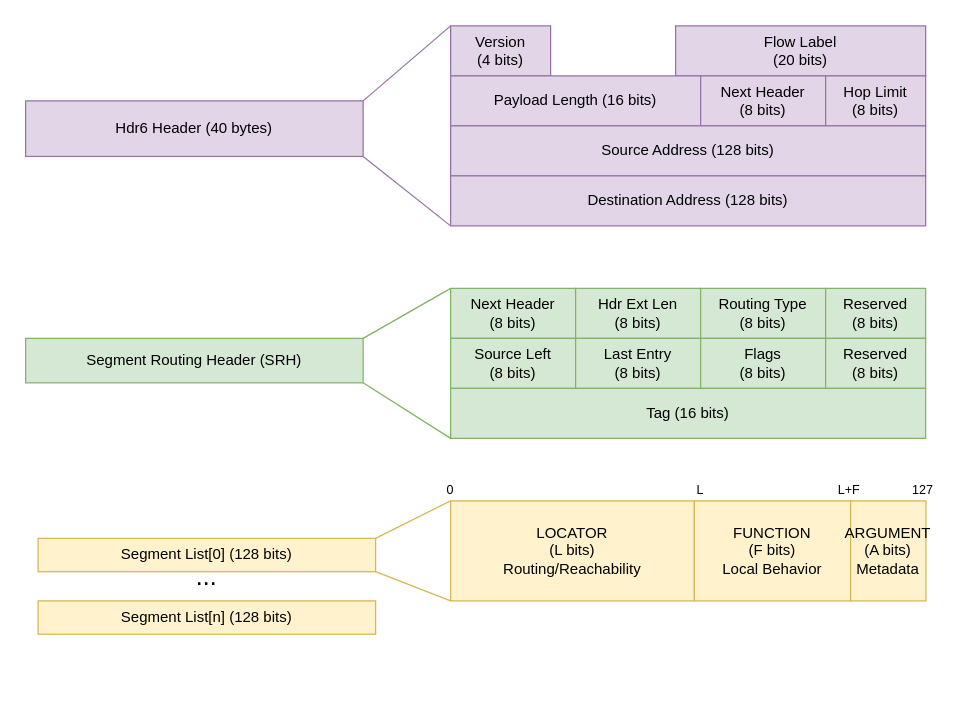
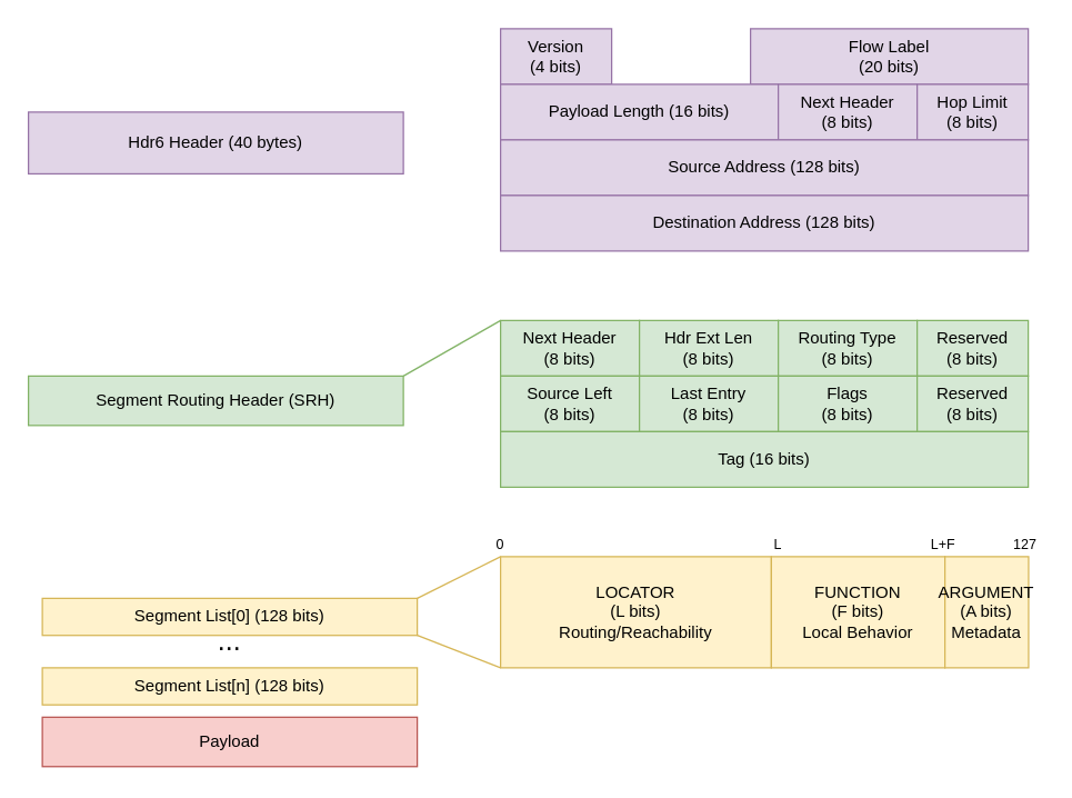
  <mxCell id="0" />
  <mxCell id="1" parent="0" />
  <mxCell id="2" value="" style="group" connectable="0" vertex="1" parent="1"><mxGeometry x="20" y="80" width="270" height="240" as="geometry" /></mxCell>
  <mxCell id="3" value="Hdr6 Header (40 bytes)" style="rounded=0;whiteSpace=wrap;html=1;fillColor=#e1d5e7;strokeColor=#9673a6;" vertex="1" parent="2"><mxGeometry width="270" height="44.444" as="geometry" /></mxCell>
  <mxCell id="4" value="Segment Routing Header (SRH)" style="rounded=0;whiteSpace=wrap;html=1;fillColor=#d5e8d4;strokeColor=#82b366;" vertex="1" parent="2"><mxGeometry y="190.003" width="270" height="35.556" as="geometry" /></mxCell>
  <mxCell id="5" value="Version&#10;(4 bits)" style="rounded=0;whiteSpace=wrap;html=1;fillColor=#e1d5e7;strokeColor=#9673a6;" vertex="1" parent="1"><mxGeometry x="360" y="20" width="80" height="40" as="geometry" /></mxCell>
  <mxCell id="6" value="Flow Label&#10;(20 bits)" style="rounded=0;whiteSpace=wrap;html=1;fillColor=#e1d5e7;strokeColor=#9673a6;" vertex="1" parent="1"><mxGeometry x="540" y="20" width="200" height="40" as="geometry" /></mxCell>
  <mxCell id="7" value="Payload Length (16 bits)" style="rounded=0;whiteSpace=wrap;html=1;fillColor=#e1d5e7;strokeColor=#9673a6;" vertex="1" parent="1"><mxGeometry x="360" y="60" width="200" height="40" as="geometry" /></mxCell>
  <mxCell id="8" value="Next Header&#10;(8 bits)" style="rounded=0;whiteSpace=wrap;html=1;fillColor=#e1d5e7;strokeColor=#9673a6;" vertex="1" parent="1"><mxGeometry x="560" y="60" width="100" height="40" as="geometry" /></mxCell>
  <mxCell id="9" value="Hop Limit&#10;(8 bits)" style="rounded=0;whiteSpace=wrap;html=1;fillColor=#e1d5e7;strokeColor=#9673a6;" vertex="1" parent="1"><mxGeometry x="660" y="60" width="80" height="40" as="geometry" /></mxCell>
  <mxCell id="10" value="Source Address (128 bits)" style="rounded=0;whiteSpace=wrap;html=1;fillColor=#e1d5e7;strokeColor=#9673a6;" vertex="1" parent="1"><mxGeometry x="360" y="100" width="380" height="40" as="geometry" /></mxCell>
  <mxCell id="11" value="Destination Address (128 bits)" style="rounded=0;whiteSpace=wrap;html=1;fillColor=#e1d5e7;strokeColor=#9673a6;" vertex="1" parent="1"><mxGeometry x="360" y="140" width="380" height="40" as="geometry" /></mxCell>
  <mxCell id="12" value="Next Header&#10;(8 bits)" style="rounded=0;whiteSpace=wrap;html=1;fillColor=#d5e8d4;strokeColor=#82b366;" vertex="1" parent="1"><mxGeometry x="360" y="230" width="100" height="40" as="geometry" /></mxCell>
  <mxCell id="13" value="Hdr Ext Len&#10;(8 bits)" style="rounded=0;whiteSpace=wrap;html=1;fillColor=#d5e8d4;strokeColor=#82b366;" vertex="1" parent="1"><mxGeometry x="460" y="230" width="100" height="40" as="geometry" /></mxCell>
  <mxCell id="14" value="Routing Type&#10;(8 bits)" style="rounded=0;whiteSpace=wrap;html=1;fillColor=#d5e8d4;strokeColor=#82b366;" vertex="1" parent="1"><mxGeometry x="560" y="230" width="100" height="40" as="geometry" /></mxCell>
  <mxCell id="15" value="Reserved&#10;(8 bits)" style="rounded=0;whiteSpace=wrap;html=1;fillColor=#d5e8d4;strokeColor=#82b366;" vertex="1" parent="1"><mxGeometry x="660" y="230" width="80" height="40" as="geometry" /></mxCell>
  <mxCell id="16" value="Source Left&#10;(8 bits)" style="rounded=0;whiteSpace=wrap;html=1;fillColor=#d5e8d4;strokeColor=#82b366;" vertex="1" parent="1"><mxGeometry x="360" y="270" width="100" height="40" as="geometry" /></mxCell>
  <mxCell id="17" value="Last Entry&#10;(8 bits)" style="rounded=0;whiteSpace=wrap;html=1;fillColor=#d5e8d4;strokeColor=#82b366;" vertex="1" parent="1"><mxGeometry x="460" y="270" width="100" height="40" as="geometry" /></mxCell>
  <mxCell id="18" value="Flags&#10;(8 bits)" style="rounded=0;whiteSpace=wrap;html=1;fillColor=#d5e8d4;strokeColor=#82b366;" vertex="1" parent="1"><mxGeometry x="560" y="270" width="100" height="40" as="geometry" /></mxCell>
  <mxCell id="19" value="Reserved&#10;(8 bits)" style="rounded=0;whiteSpace=wrap;html=1;fillColor=#d5e8d4;strokeColor=#82b366;" vertex="1" parent="1"><mxGeometry x="660" y="270" width="80" height="40" as="geometry" /></mxCell>
  <mxCell id="20" value="Tag (16 bits)" style="rounded=0;whiteSpace=wrap;html=1;fillColor=#d5e8d4;strokeColor=#82b366;" vertex="1" parent="1"><mxGeometry x="360" y="310" width="380" height="40" as="geometry" /></mxCell>
  <mxCell id="21" value="LOCATOR&#10;(L bits)&#10;Routing/Reachability" style="rounded=0;whiteSpace=wrap;html=1;fillColor=#fff2cc;strokeColor=#d6b656;verticalAlign=middle;" vertex="1" parent="1"><mxGeometry x="360" y="400" width="195.0" height="80" as="geometry" /></mxCell>
  <mxCell id="22" value="FUNCTION&#10;(F bits)&#10;Local Behavior" style="rounded=0;whiteSpace=wrap;html=1;fillColor=#fff2cc;strokeColor=#d6b656;verticalAlign=middle;" vertex="1" parent="1"><mxGeometry x="555" y="400" width="125" height="80" as="geometry" /></mxCell>
  <mxCell id="23" value="ARGUMENT&#10;(A bits)&#10;Metadata" style="rounded=0;whiteSpace=wrap;html=1;fillColor=#fff2cc;strokeColor=#d6b656;verticalAlign=middle;" vertex="1" parent="1"><mxGeometry x="680" y="400" width="60.25" height="80" as="geometry" /></mxCell>
  <mxCell id="24" value="0" style="text;html=1;strokeColor=none;fillColor=none;align=center;verticalAlign=bottom;whiteSpace=wrap;rounded=0;fontSize=10;" vertex="1" parent="1"><mxGeometry x="350" y="380" width="19.5" height="20" as="geometry" /></mxCell>
  <mxCell id="25" value="L" style="text;html=1;strokeColor=none;fillColor=none;align=center;verticalAlign=bottom;whiteSpace=wrap;rounded=0;fontSize=10;" vertex="1" parent="1"><mxGeometry x="550.125" y="380" width="19.5" height="20" as="geometry" /></mxCell>
  <mxCell id="26" value="L+F" style="text;html=1;strokeColor=none;fillColor=none;align=center;verticalAlign=bottom;whiteSpace=wrap;rounded=0;fontSize=10;" vertex="1" parent="1"><mxGeometry x="667.125" y="380" width="24.375" height="20" as="geometry" /></mxCell>
  <mxCell id="27" value="127" style="text;html=1;strokeColor=none;fillColor=none;align=center;verticalAlign=bottom;whiteSpace=wrap;rounded=0;fontSize=10;" vertex="1" parent="1"><mxGeometry x="725.625" y="380" width="24.375" height="20" as="geometry" /></mxCell>
- <mxCell id="28" value="" style="endArrow=none;html=1;rounded=0;fillColor=#e1d5e7;strokeColor=#9673a6;exitX=1;exitY=0;exitDx=0;exitDy=0;entryX=0;entryY=0;entryDx=0;entryDy=0;" edge="1" parent="1" source="3" target="5"><mxGeometry width="50" height="50" relative="1" as="geometry"><mxPoint x="150" y="130" as="sourcePoint" /><mxPoint x="200" y="80" as="targetPoint" /></mxGeometry></mxCell>
- <mxCell id="29" value="" style="endArrow=none;html=1;rounded=0;fillColor=#e1d5e7;strokeColor=#9673a6;entryX=0;entryY=1;entryDx=0;entryDy=0;exitX=1;exitY=1;exitDx=0;exitDy=0;" edge="1" parent="1" source="3" target="11"><mxGeometry width="50" height="50" relative="1" as="geometry"><mxPoint x="320" y="210" as="sourcePoint" /><mxPoint x="390" y="120" as="targetPoint" /></mxGeometry></mxCell>
  <mxCell id="30" value="" style="endArrow=none;html=1;rounded=0;fillColor=#d5e8d4;strokeColor=#82b366;exitX=1;exitY=0;exitDx=0;exitDy=0;entryX=0;entryY=0;entryDx=0;entryDy=0;" edge="1" parent="1" source="4" target="12"><mxGeometry width="50" height="50" relative="1" as="geometry"><mxPoint x="640" y="200" as="sourcePoint" /><mxPoint x="690" y="150" as="targetPoint" /></mxGeometry></mxCell>
- <mxCell id="31" value="" style="endArrow=none;html=1;rounded=0;fillColor=#d5e8d4;strokeColor=#82b366;exitX=1;exitY=1;exitDx=0;exitDy=0;entryX=0;entryY=1;entryDx=0;entryDy=0;" edge="1" parent="1" source="4" target="20"><mxGeometry width="50" height="50" relative="1" as="geometry"><mxPoint x="310" y="220" as="sourcePoint" /><mxPoint x="380" y="237" as="targetPoint" /></mxGeometry></mxCell>
  <mxCell id="32" value="Segment List[0] (128 bits)" style="rounded=0;whiteSpace=wrap;html=1;fillColor=#fff2cc;strokeColor=#d6b656;" vertex="1" parent="1"><mxGeometry x="30" y="429.998" width="270" height="26.667" as="geometry" /></mxCell>
  <mxCell id="33" value="Segment List[n] (128 bits)" style="rounded=0;whiteSpace=wrap;html=1;fillColor=#fff2cc;strokeColor=#d6b656;" vertex="1" parent="1"><mxGeometry x="30" y="479.999" width="270" height="26.667" as="geometry" /></mxCell>
+ <mxCell id="34" value="Payload" style="rounded=0;whiteSpace=wrap;html=1;fillColor=#f8cecc;strokeColor=#b85450;" vertex="1" parent="1"><mxGeometry x="30" y="515.554" width="270" height="35.556" as="geometry" /></mxCell>
  <mxCell id="35" value="" style="endArrow=none;html=1;rounded=0;exitX=1;exitY=0;exitDx=0;exitDy=0;entryX=0;entryY=0;entryDx=0;entryDy=0;fillColor=#fff2cc;strokeColor=#d6b656;" edge="1" parent="1" source="32" target="21"><mxGeometry width="50" height="50" relative="1" as="geometry"><mxPoint x="310" y="430" as="sourcePoint" /><mxPoint x="360" y="380" as="targetPoint" /></mxGeometry></mxCell>
  <mxCell id="36" value="" style="endArrow=none;html=1;rounded=0;exitX=1;exitY=1;exitDx=0;exitDy=0;entryX=0;entryY=1;entryDx=0;entryDy=0;fillColor=#fff2cc;strokeColor=#d6b656;" edge="1" parent="1" source="32" target="21"><mxGeometry width="50" height="50" relative="1" as="geometry"><mxPoint x="310" y="450" as="sourcePoint" /><mxPoint x="370" y="420" as="targetPoint" /></mxGeometry></mxCell>
  <mxCell id="37" value="&lt;font style=&quot;font-size: 20px;&quot;&gt;...&lt;/font&gt;" style="text;html=1;align=center;verticalAlign=middle;whiteSpace=wrap;rounded=0;" vertex="1" parent="1"><mxGeometry x="135" y="450" width="60" height="20" as="geometry" /></mxCell>
